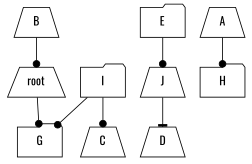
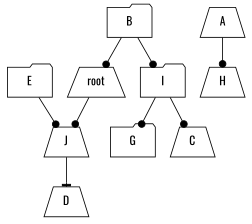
  strict digraph {
    fontname=Oswald
    node [fontname=Oswald shape=trapezium]
    edge [arrowhead=dot fontname=Oswald]
    n1 [label=root]
    n2 [label=J]
-   n3 [label=B]
+   n3 [label=B shape=folder]
    n4 [label=I shape=folder]
    n5 [label=D]
    n6 [label=G shape=folder]
    n7 [label=C]
    n8 [label=E shape=folder]
    n9 [label=A]
-   n10 [label=H shape=folder]
-   n1 -> n6
+   n10 [label=H]
+   n1 -> n2
    n2 -> n5 [arrowhead=tee]
    n3 -> n1
+   n3 -> n4
    n4 -> n6
    n4 -> n7
    n8 -> n2
    n9 -> n10
  }
